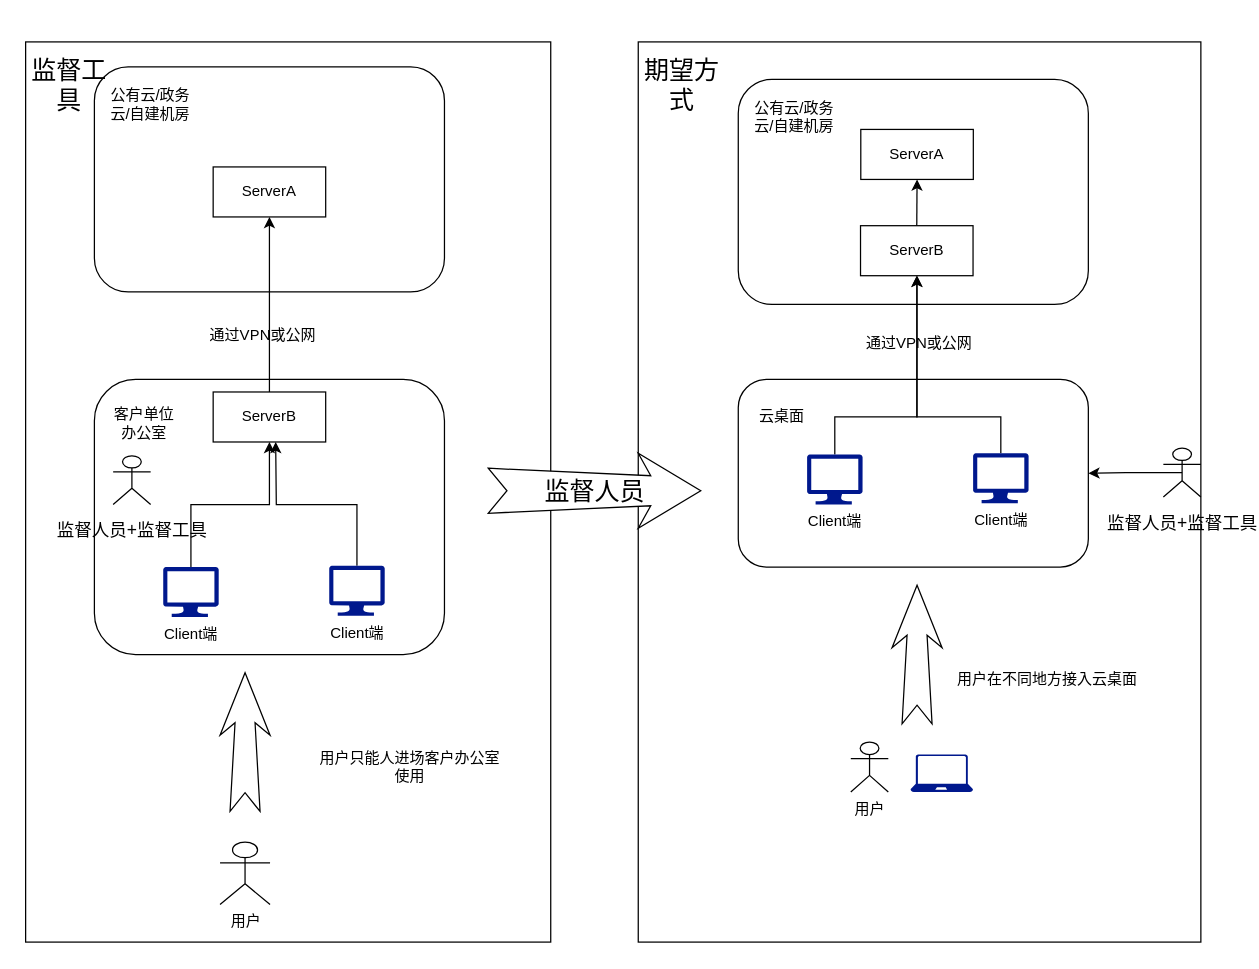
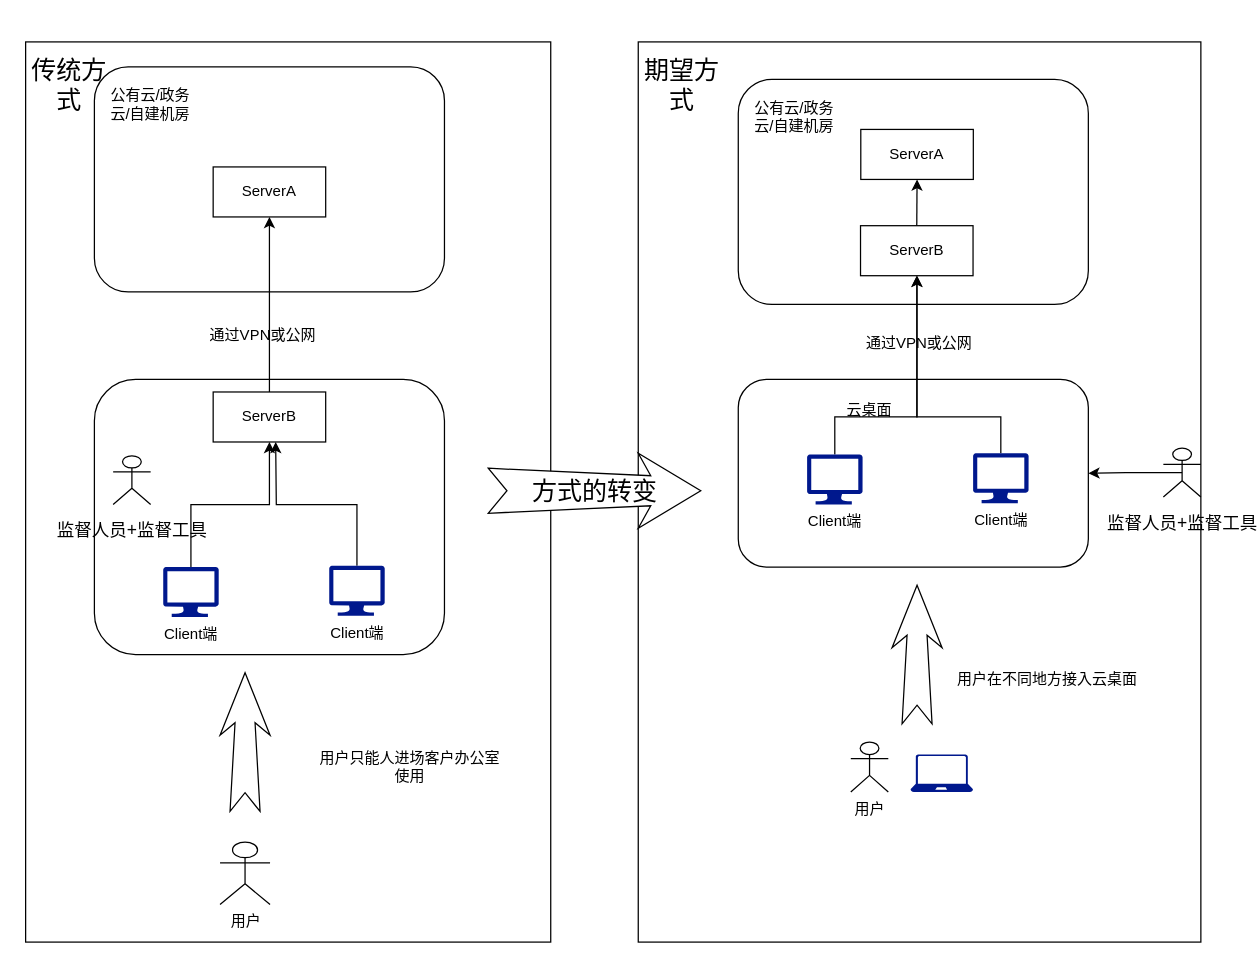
  <mxCell id="0" />
  <mxCell id="1" parent="0" />
  <mxCell id="2" value="" style="rounded=0;whiteSpace=wrap;html=1;shadow=0;fontSize=20;" vertex="1" parent="1"><mxGeometry x="510" y="33" width="450" height="720" as="geometry" /></mxCell>
  <mxCell id="3" value="" style="rounded=0;whiteSpace=wrap;html=1;shadow=0;" vertex="1" parent="1"><mxGeometry x="20" y="33" width="420" height="720" as="geometry" /></mxCell>
  <mxCell id="4" value="" style="rounded=1;whiteSpace=wrap;html=1;shadow=0;" vertex="1" parent="1"><mxGeometry x="75" y="53" width="280" height="180" as="geometry" /></mxCell>
  <mxCell id="5" value="" style="rounded=1;whiteSpace=wrap;html=1;shadow=0;" vertex="1" parent="1"><mxGeometry x="75" y="303" width="280" height="220" as="geometry" /></mxCell>
  <mxCell id="6" value="ServerA" style="rounded=0;whiteSpace=wrap;html=1;" vertex="1" parent="1"><mxGeometry x="170" y="133" width="90" height="40" as="geometry" /></mxCell>
  <mxCell id="7" style="edgeStyle=orthogonalEdgeStyle;rounded=0;orthogonalLoop=1;jettySize=auto;html=1;exitX=0.5;exitY=0;exitDx=0;exitDy=0;entryX=0.5;entryY=1;entryDx=0;entryDy=0;" edge="1" parent="1" source="8" target="6"><mxGeometry relative="1" as="geometry" /></mxCell>
  <mxCell id="8" value="ServerB" style="rounded=0;whiteSpace=wrap;html=1;" vertex="1" parent="1"><mxGeometry x="170" y="313" width="90" height="40" as="geometry" /></mxCell>
  <mxCell id="9" style="edgeStyle=orthogonalEdgeStyle;rounded=0;orthogonalLoop=1;jettySize=auto;html=1;exitX=0.5;exitY=0;exitDx=0;exitDy=0;exitPerimeter=0;" edge="1" parent="1" source="10" target="8"><mxGeometry relative="1" as="geometry" /></mxCell>
  <mxCell id="10" value="Client端" style="aspect=fixed;pointerEvents=1;shadow=0;dashed=0;html=1;strokeColor=none;labelPosition=center;verticalLabelPosition=bottom;verticalAlign=top;align=center;fillColor=#00188D;shape=mxgraph.azure.computer" vertex="1" parent="1"><mxGeometry x="130" y="453" width="44.44" height="40" as="geometry" /></mxCell>
  <mxCell id="11" style="edgeStyle=orthogonalEdgeStyle;rounded=0;orthogonalLoop=1;jettySize=auto;html=1;exitX=0.5;exitY=0;exitDx=0;exitDy=0;exitPerimeter=0;" edge="1" parent="1" source="12"><mxGeometry relative="1" as="geometry"><mxPoint x="220" y="353" as="targetPoint" /></mxGeometry></mxCell>
  <mxCell id="12" value="Client端" style="aspect=fixed;pointerEvents=1;shadow=0;dashed=0;html=1;strokeColor=none;labelPosition=center;verticalLabelPosition=bottom;verticalAlign=top;align=center;fillColor=#00188D;shape=mxgraph.azure.computer" vertex="1" parent="1"><mxGeometry x="262.78" y="452" width="44.44" height="40" as="geometry" /></mxCell>
- <mxCell id="13" value="客户单位办公室" style="text;html=1;strokeColor=none;fillColor=none;align=center;verticalAlign=middle;whiteSpace=wrap;rounded=0;shadow=0;" vertex="1" parent="1"><mxGeometry x="90" y="313" width="50" height="50" as="geometry" /></mxCell>
  <mxCell id="14" value="公有云/政务云/自建机房" style="text;html=1;strokeColor=none;fillColor=none;align=center;verticalAlign=middle;whiteSpace=wrap;rounded=0;shadow=0;" vertex="1" parent="1"><mxGeometry x="80" y="63" width="80" height="40" as="geometry" /></mxCell>
  <mxCell id="15" value="通过VPN或公网" style="text;html=1;strokeColor=none;fillColor=none;align=center;verticalAlign=middle;whiteSpace=wrap;rounded=0;shadow=0;" vertex="1" parent="1"><mxGeometry x="150" y="253" width="120" height="30" as="geometry" /></mxCell>
  <mxCell id="16" value="" style="rounded=1;whiteSpace=wrap;html=1;shadow=0;" vertex="1" parent="1"><mxGeometry x="590" y="63" width="280" height="180" as="geometry" /></mxCell>
  <mxCell id="17" value="" style="rounded=1;whiteSpace=wrap;html=1;shadow=0;" vertex="1" parent="1"><mxGeometry x="590" y="303" width="280" height="150" as="geometry" /></mxCell>
  <mxCell id="18" value="ServerA" style="rounded=0;whiteSpace=wrap;html=1;" vertex="1" parent="1"><mxGeometry x="688" y="103" width="90" height="40" as="geometry" /></mxCell>
  <mxCell id="19" style="edgeStyle=orthogonalEdgeStyle;rounded=0;orthogonalLoop=1;jettySize=auto;html=1;exitX=0.5;exitY=0;exitDx=0;exitDy=0;entryX=0.5;entryY=1;entryDx=0;entryDy=0;" edge="1" source="20" target="18" parent="1"><mxGeometry relative="1" as="geometry" /></mxCell>
  <mxCell id="20" value="ServerB" style="rounded=0;whiteSpace=wrap;html=1;" vertex="1" parent="1"><mxGeometry x="687.78" y="180" width="90" height="40" as="geometry" /></mxCell>
  <mxCell id="21" style="edgeStyle=orthogonalEdgeStyle;rounded=0;orthogonalLoop=1;jettySize=auto;html=1;exitX=0.5;exitY=0;exitDx=0;exitDy=0;exitPerimeter=0;" edge="1" source="22" target="20" parent="1"><mxGeometry relative="1" as="geometry"><Array as="points"><mxPoint x="667" y="333" /><mxPoint x="733" y="333" /></Array></mxGeometry></mxCell>
  <mxCell id="22" value="Client端" style="aspect=fixed;pointerEvents=1;shadow=0;dashed=0;html=1;strokeColor=none;labelPosition=center;verticalLabelPosition=bottom;verticalAlign=top;align=center;fillColor=#00188D;shape=mxgraph.azure.computer" vertex="1" parent="1"><mxGeometry x="645" y="363" width="44.44" height="40" as="geometry" /></mxCell>
  <mxCell id="23" style="edgeStyle=orthogonalEdgeStyle;rounded=0;orthogonalLoop=1;jettySize=auto;html=1;exitX=0.5;exitY=0;exitDx=0;exitDy=0;exitPerimeter=0;entryX=0.5;entryY=1;entryDx=0;entryDy=0;" edge="1" parent="1" source="24" target="20"><mxGeometry relative="1" as="geometry"><Array as="points"><mxPoint x="800" y="333" /><mxPoint x="733" y="333" /></Array></mxGeometry></mxCell>
  <mxCell id="24" value="Client端" style="aspect=fixed;pointerEvents=1;shadow=0;dashed=0;html=1;strokeColor=none;labelPosition=center;verticalLabelPosition=bottom;verticalAlign=top;align=center;fillColor=#00188D;shape=mxgraph.azure.computer" vertex="1" parent="1"><mxGeometry x="777.78" y="362" width="44.44" height="40" as="geometry" /></mxCell>
  <mxCell id="25" value="公有云/政务云/自建机房" style="text;html=1;strokeColor=none;fillColor=none;align=center;verticalAlign=middle;whiteSpace=wrap;rounded=0;shadow=0;" vertex="1" parent="1"><mxGeometry x="595" y="73" width="80" height="40" as="geometry" /></mxCell>
  <mxCell id="26" value="通过VPN或公网" style="text;html=1;strokeColor=none;fillColor=none;align=center;verticalAlign=middle;whiteSpace=wrap;rounded=0;shadow=0;" vertex="1" parent="1"><mxGeometry x="675" y="259" width="120" height="30" as="geometry" /></mxCell>
- <mxCell id="27" value="云桌面" style="text;html=1;strokeColor=none;fillColor=none;align=center;verticalAlign=middle;whiteSpace=wrap;rounded=0;shadow=0;" vertex="1" parent="1"><mxGeometry x="605" y="323" width="40" height="20" as="geometry" /></mxCell>
+ <mxCell id="27" value="云桌面" style="text;html=1;strokeColor=none;fillColor=none;align=center;verticalAlign=middle;whiteSpace=wrap;rounded=0;shadow=0;" vertex="1" parent="1"><mxGeometry x="675" y="318" width="40" height="20" as="geometry" /></mxCell>
  <mxCell id="28" value="用户" style="shape=umlActor;verticalLabelPosition=bottom;verticalAlign=top;html=1;outlineConnect=0;rounded=1;shadow=0;" vertex="1" parent="1"><mxGeometry x="680" y="593" width="30" height="40" as="geometry" /></mxCell>
  <mxCell id="29" value="" style="aspect=fixed;pointerEvents=1;shadow=0;dashed=0;html=1;strokeColor=none;labelPosition=center;verticalLabelPosition=bottom;verticalAlign=top;align=center;fillColor=#00188D;shape=mxgraph.azure.laptop;rounded=1;" vertex="1" parent="1"><mxGeometry x="727.78" y="603" width="50" height="30" as="geometry" /></mxCell>
  <mxCell id="30" value="" style="html=1;shadow=0;dashed=0;align=center;verticalAlign=middle;shape=mxgraph.arrows2.stylisedArrow;dy=0.6;dx=40;notch=15;feather=0.4;rounded=1;rotation=-90;" vertex="1" parent="1"><mxGeometry x="677.5" y="503" width="111" height="40" as="geometry" /></mxCell>
  <mxCell id="31" value="用户在不同地方接入云桌面" style="text;html=1;strokeColor=none;fillColor=none;align=center;verticalAlign=middle;whiteSpace=wrap;rounded=0;shadow=0;" vertex="1" parent="1"><mxGeometry x="760" y="533" width="155" height="20" as="geometry" /></mxCell>
  <mxCell id="32" value="用户" style="shape=umlActor;verticalLabelPosition=bottom;verticalAlign=top;html=1;outlineConnect=0;rounded=1;shadow=0;" vertex="1" parent="1"><mxGeometry x="175.5" y="673" width="40" height="50" as="geometry" /></mxCell>
  <mxCell id="33" value="" style="html=1;shadow=0;dashed=0;align=center;verticalAlign=middle;shape=mxgraph.arrows2.stylisedArrow;dy=0.6;dx=40;notch=15;feather=0.4;rounded=1;rotation=-90;" vertex="1" parent="1"><mxGeometry x="140" y="573" width="111" height="40" as="geometry" /></mxCell>
  <mxCell id="34" value="用户只能人进场客户办公室使用" style="text;html=1;strokeColor=none;fillColor=none;align=center;verticalAlign=middle;whiteSpace=wrap;rounded=0;shadow=0;" vertex="1" parent="1"><mxGeometry x="250" y="603" width="155" height="20" as="geometry" /></mxCell>
- <mxCell id="35" value="监督工具" style="text;html=1;strokeColor=none;fillColor=none;align=center;verticalAlign=middle;whiteSpace=wrap;rounded=0;shadow=0;fontSize=20;" vertex="1" parent="1"><mxGeometry x="20" y="20" width="70" height="93" as="geometry" /></mxCell>
+ <mxCell id="35" value="传统方式" style="text;html=1;strokeColor=none;fillColor=none;align=center;verticalAlign=middle;whiteSpace=wrap;rounded=0;shadow=0;fontSize=20;" vertex="1" parent="1"><mxGeometry x="20" y="20" width="70" height="93" as="geometry" /></mxCell>
  <mxCell id="36" value="期望方式" style="text;html=1;strokeColor=none;fillColor=none;align=center;verticalAlign=middle;whiteSpace=wrap;rounded=0;shadow=0;fontSize=20;" vertex="1" parent="1"><mxGeometry x="510" y="20" width="70" height="93" as="geometry" /></mxCell>
- <mxCell id="37" value="监督人员" style="html=1;shadow=0;dashed=0;align=center;verticalAlign=middle;shape=mxgraph.arrows2.stylisedArrow;dy=0.6;dx=40;notch=15;feather=0.4;rounded=1;fontSize=20;" vertex="1" parent="1"><mxGeometry x="390" y="362" width="170" height="60" as="geometry" /></mxCell>
+ <mxCell id="37" value="方式的转变" style="html=1;shadow=0;dashed=0;align=center;verticalAlign=middle;shape=mxgraph.arrows2.stylisedArrow;dy=0.6;dx=40;notch=15;feather=0.4;rounded=1;fontSize=20;" vertex="1" parent="1"><mxGeometry x="390" y="362" width="170" height="60" as="geometry" /></mxCell>
  <mxCell id="38" value="&lt;font style=&quot;font-size: 14px&quot;&gt;监督人员+监督工具&lt;/font&gt;" style="shape=umlActor;verticalLabelPosition=bottom;verticalAlign=top;html=1;outlineConnect=0;rounded=1;shadow=0;fontSize=20;" vertex="1" parent="1"><mxGeometry x="90" y="364" width="30" height="39" as="geometry" /></mxCell>
  <mxCell id="39" style="edgeStyle=orthogonalEdgeStyle;rounded=0;orthogonalLoop=1;jettySize=auto;html=1;exitX=0.5;exitY=0.5;exitDx=0;exitDy=0;exitPerimeter=0;entryX=1;entryY=0.5;entryDx=0;entryDy=0;fontSize=20;" edge="1" parent="1" source="40" target="17"><mxGeometry relative="1" as="geometry" /></mxCell>
  <mxCell id="40" value="&lt;font style=&quot;font-size: 14px&quot;&gt;监督人员+监督工具&lt;/font&gt;" style="shape=umlActor;verticalLabelPosition=bottom;verticalAlign=top;html=1;outlineConnect=0;rounded=1;shadow=0;fontSize=20;" vertex="1" parent="1"><mxGeometry x="930" y="358" width="30" height="39" as="geometry" /></mxCell>
